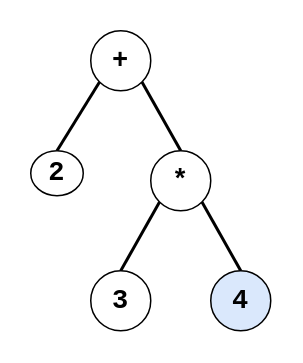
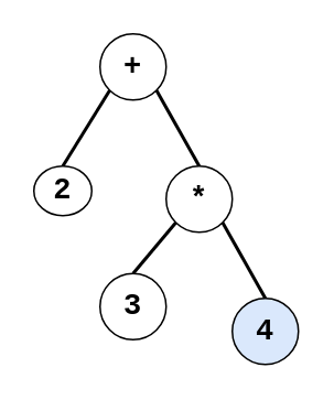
  <mxCell id="0" />
  <mxCell id="1" parent="0" />
  <mxCell id="2" style="edgeStyle=none;rounded=0;orthogonalLoop=1;jettySize=auto;html=1;entryX=0.5;entryY=0;entryDx=0;entryDy=0;exitX=0;exitY=1;exitDx=0;exitDy=0;endArrow=none;endFill=0;strokeWidth=2;" edge="1" parent="1" source="4" target="5"><mxGeometry relative="1" as="geometry"><mxPoint x="70" y="50" as="sourcePoint" /></mxGeometry></mxCell>
  <mxCell id="3" style="edgeStyle=none;rounded=0;orthogonalLoop=1;jettySize=auto;html=1;exitX=1;exitY=1;exitDx=0;exitDy=0;entryX=0.5;entryY=0;entryDx=0;entryDy=0;strokeWidth=2;endArrow=none;endFill=0;" edge="1" parent="1" source="4" target="8"><mxGeometry relative="1" as="geometry" /></mxCell>
  <mxCell id="4" value="+" style="ellipse;whiteSpace=wrap;html=1;aspect=fixed;fontFamily=Courier New;fontSize=18;fontStyle=1" vertex="1" parent="1"><mxGeometry x="60" y="20" width="40" height="40" as="geometry" /></mxCell>
  <mxCell id="5" value="2" style="ellipse;whiteSpace=wrap;html=1;aspect=fixed;fontFamily=Courier New;fontSize=18;fontStyle=1" vertex="1" parent="1"><mxGeometry x="20" y="100" width="35" height="30" as="geometry" /></mxCell>
  <mxCell id="6" style="edgeStyle=none;rounded=0;orthogonalLoop=1;jettySize=auto;html=1;exitX=0;exitY=1;exitDx=0;exitDy=0;strokeWidth=2;endArrow=none;endFill=0;entryX=0.5;entryY=0;entryDx=0;entryDy=0;" edge="1" parent="1" source="8" target="9"><mxGeometry relative="1" as="geometry" /></mxCell>
  <mxCell id="7" style="edgeStyle=none;rounded=0;orthogonalLoop=1;jettySize=auto;html=1;exitX=1;exitY=1;exitDx=0;exitDy=0;entryX=0.5;entryY=0;entryDx=0;entryDy=0;strokeWidth=2;endArrow=none;endFill=0;" edge="1" parent="1" source="8" target="10"><mxGeometry relative="1" as="geometry" /></mxCell>
  <mxCell id="8" value="*" style="ellipse;whiteSpace=wrap;html=1;aspect=fixed;fontFamily=Courier New;fontSize=18;fontStyle=1" vertex="1" parent="1"><mxGeometry x="100" y="100" width="40" height="40" as="geometry" /></mxCell>
- <mxCell id="9" value="3" style="ellipse;whiteSpace=wrap;html=1;aspect=fixed;fontFamily=Courier New;fontSize=18;fontStyle=1" vertex="1" parent="1"><mxGeometry x="60" y="180" width="40" height="40" as="geometry" /></mxCell>
+ <mxCell id="9" value="3" style="ellipse;whiteSpace=wrap;html=1;aspect=fixed;fontFamily=Courier New;fontSize=18;fontStyle=1" vertex="1" parent="1"><mxGeometry x="60" y="165" width="40" height="40" as="geometry" /></mxCell>
  <mxCell id="10" value="4" style="ellipse;whiteSpace=wrap;html=1;aspect=fixed;fontFamily=Courier New;fontSize=18;fontStyle=1;fillColor=#dae8fc;" vertex="1" parent="1"><mxGeometry x="140" y="180" width="40" height="40" as="geometry" /></mxCell>
